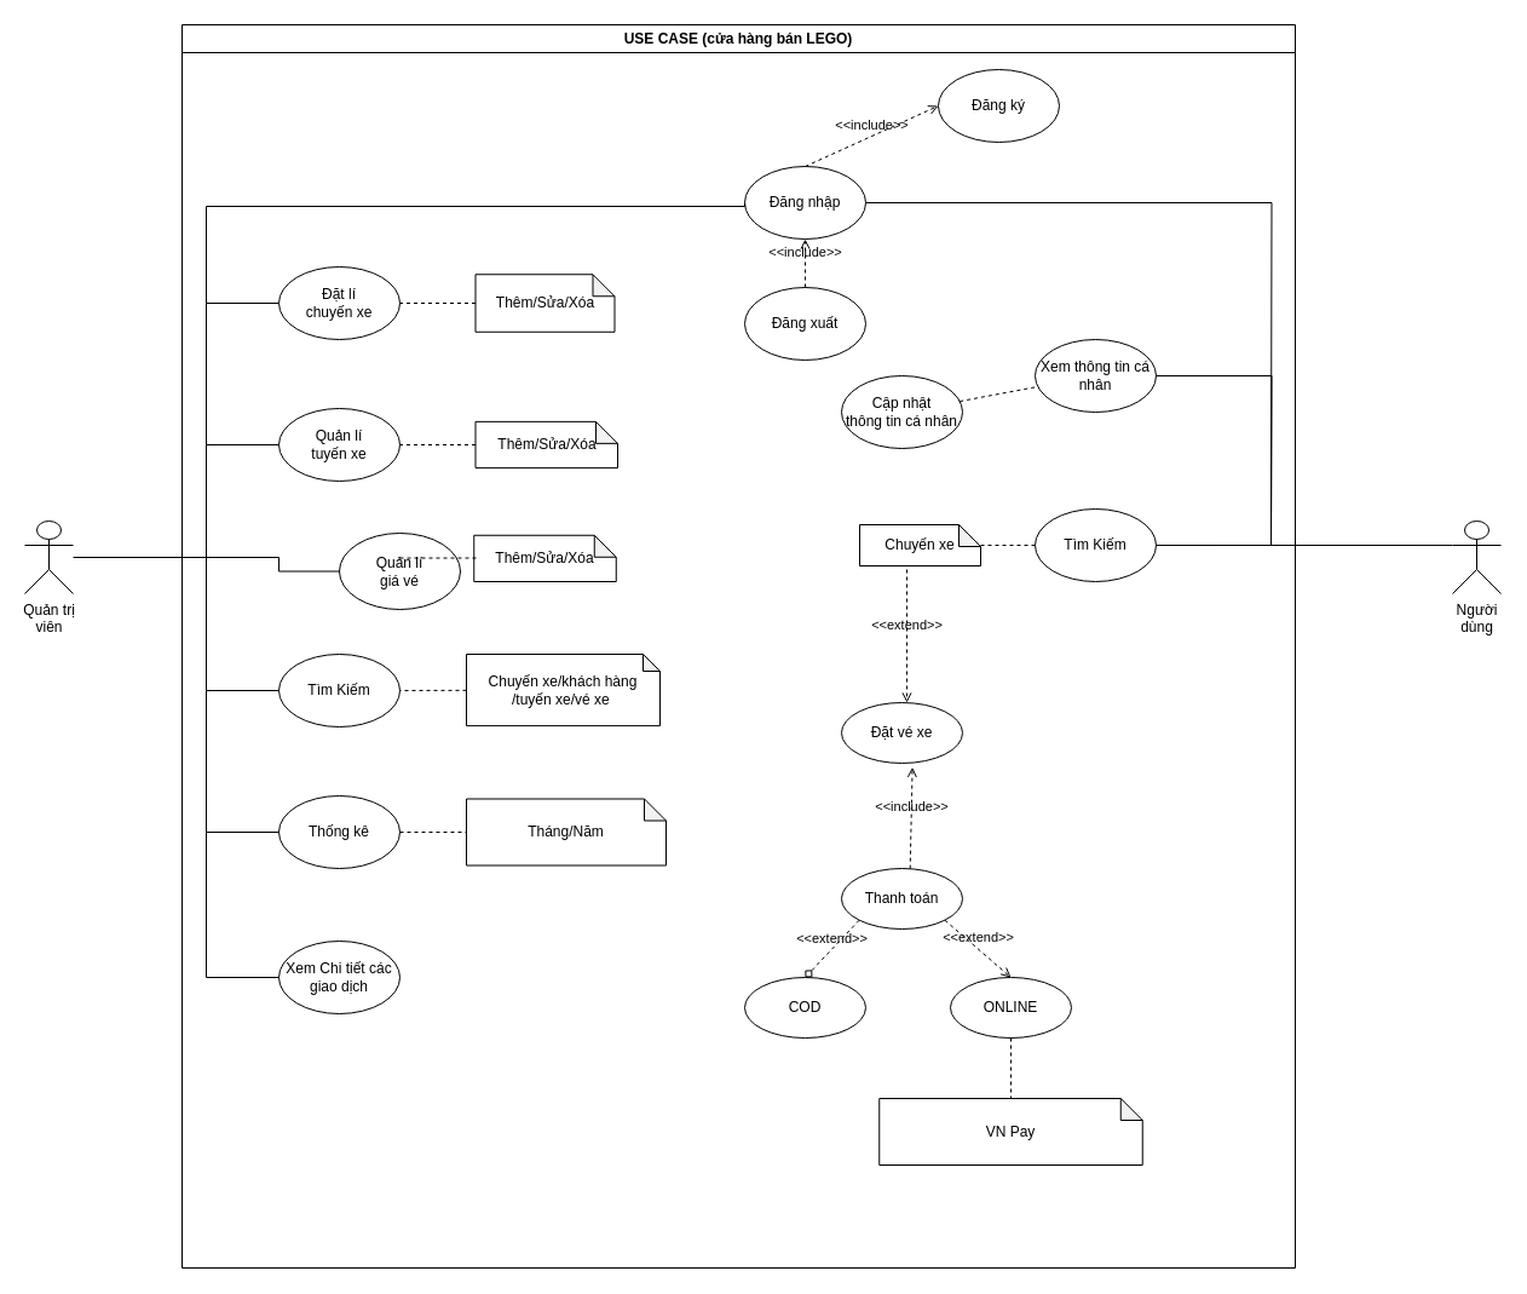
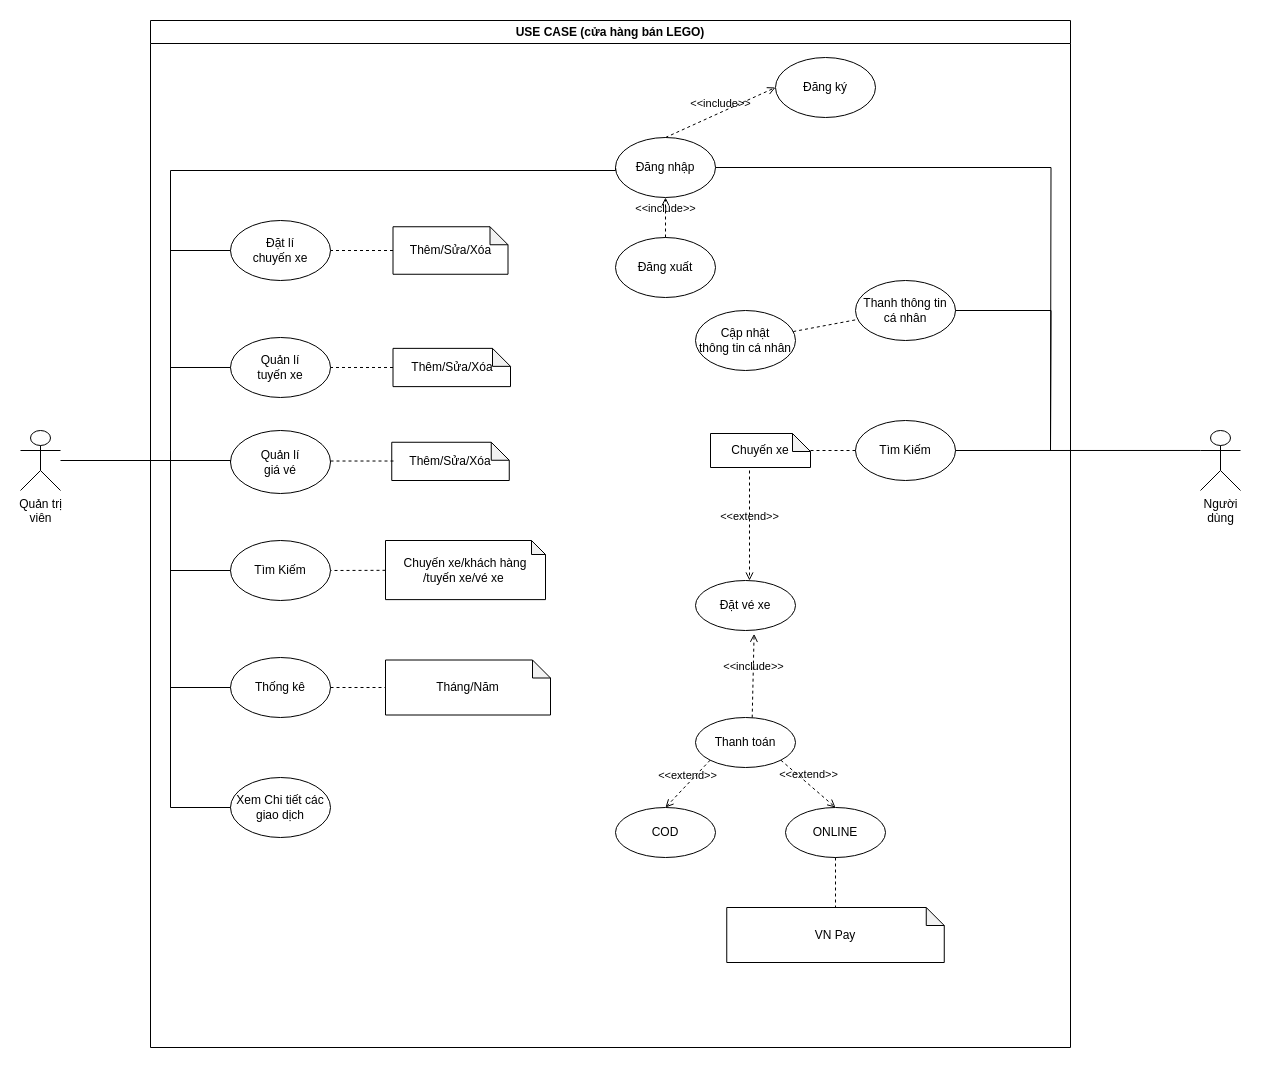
  <mxCell id="0" />
  <mxCell id="1" parent="0" />
  <mxCell id="2" value="USE CASE (cửa hàng bán LEGO)" style="swimlane;whiteSpace=wrap;html=1;startSize=23;" parent="1" vertex="1"><mxGeometry x="150" y="20" width="920" height="1027" as="geometry" /></mxCell>
  <mxCell id="3" value="Đặt lí&lt;br&gt;chuyến xe" style="ellipse;whiteSpace=wrap;html=1;" parent="2" vertex="1"><mxGeometry x="80" y="200" width="100" height="60" as="geometry" /></mxCell>
  <mxCell id="4" value="Thống kê" style="ellipse;whiteSpace=wrap;html=1;" parent="2" vertex="1"><mxGeometry x="80" y="637" width="100" height="60" as="geometry" /></mxCell>
  <mxCell id="5" value="Quản lí&lt;br&gt;tuyến xe" style="ellipse;whiteSpace=wrap;html=1;" parent="2" vertex="1"><mxGeometry x="80" y="316.99" width="100" height="60" as="geometry" /></mxCell>
  <mxCell id="6" value="Đăng nhập" style="ellipse;whiteSpace=wrap;html=1;" parent="2" vertex="1"><mxGeometry x="465" y="117" width="100" height="60" as="geometry" /></mxCell>
  <mxCell id="7" value="Đăng ký" style="ellipse;whiteSpace=wrap;html=1;" parent="2" vertex="1"><mxGeometry x="625" y="37" width="100" height="60" as="geometry" /></mxCell>
- <mxCell id="8" value="Xem thông tin cá nhân" style="ellipse;whiteSpace=wrap;html=1;" parent="2" vertex="1"><mxGeometry x="705" y="260" width="100" height="60" as="geometry" /></mxCell>
+ <mxCell id="8" value="Thanh thông tin cá nhân" style="ellipse;whiteSpace=wrap;html=1;" parent="2" vertex="1"><mxGeometry x="705" y="260" width="100" height="60" as="geometry" /></mxCell>
  <mxCell id="9" value="Đăng xuất" style="ellipse;whiteSpace=wrap;html=1;" parent="2" vertex="1"><mxGeometry x="465" y="217" width="100" height="60" as="geometry" /></mxCell>
  <mxCell id="10" value="Tìm Kiếm" style="ellipse;whiteSpace=wrap;html=1;" parent="2" vertex="1"><mxGeometry x="705" y="400" width="100" height="60" as="geometry" /></mxCell>
  <mxCell id="11" value="Thêm/Sửa/Xóa" style="shape=note;whiteSpace=wrap;html=1;backgroundOutline=1;darkOpacity=0.05;size=18;" parent="2" vertex="1"><mxGeometry x="242.5" y="327.87" width="117.5" height="38.25" as="geometry" /></mxCell>
  <mxCell id="12" value="" style="endArrow=none;dashed=1;html=1;rounded=0;entryX=1;entryY=0.5;entryDx=0;entryDy=0;exitX=0;exitY=0.5;exitDx=0;exitDy=0;exitPerimeter=0;" parent="2" source="11" target="5" edge="1"><mxGeometry width="50" height="50" relative="1" as="geometry"><mxPoint x="120" y="530" as="sourcePoint" /><mxPoint x="170" y="480" as="targetPoint" /></mxGeometry></mxCell>
  <mxCell id="13" value="Thêm/Sửa/Xóa" style="shape=note;whiteSpace=wrap;html=1;backgroundOutline=1;darkOpacity=0.05;size=18;" parent="2" vertex="1"><mxGeometry x="242.5" y="206.25" width="115" height="47.5" as="geometry" /></mxCell>
  <mxCell id="14" value="" style="endArrow=none;dashed=1;html=1;rounded=0;exitX=0;exitY=0.5;exitDx=0;exitDy=0;exitPerimeter=0;entryX=1;entryY=0.5;entryDx=0;entryDy=0;" parent="2" source="13" target="3" edge="1"><mxGeometry width="50" height="50" relative="1" as="geometry"><mxPoint x="215" y="455" as="sourcePoint" /><mxPoint x="145" y="267" as="targetPoint" /></mxGeometry></mxCell>
  <mxCell id="15" value="&amp;lt;&amp;lt;include&amp;gt;&amp;gt;" style="html=1;verticalAlign=bottom;labelBackgroundColor=none;endArrow=open;endFill=0;dashed=1;rounded=0;entryX=0;entryY=0.5;entryDx=0;entryDy=0;exitX=0.5;exitY=0;exitDx=0;exitDy=0;" parent="2" source="6" target="7" edge="1"><mxGeometry width="160" relative="1" as="geometry"><mxPoint x="435" y="197" as="sourcePoint" /><mxPoint x="595" y="197" as="targetPoint" /></mxGeometry></mxCell>
  <mxCell id="16" value="&amp;lt;&amp;lt;include&amp;gt;&amp;gt;" style="html=1;verticalAlign=bottom;labelBackgroundColor=none;endArrow=open;endFill=0;dashed=1;rounded=0;exitX=0.5;exitY=0;exitDx=0;exitDy=0;entryX=0.5;entryY=1;entryDx=0;entryDy=0;" parent="2" source="9" target="6" edge="1"><mxGeometry width="160" relative="1" as="geometry"><mxPoint x="560" y="136" as="sourcePoint" /><mxPoint x="575" y="207" as="targetPoint" /></mxGeometry></mxCell>
  <mxCell id="17" value="Chuyến xe" style="shape=note;whiteSpace=wrap;html=1;backgroundOutline=1;darkOpacity=0.05;size=18;" parent="2" vertex="1"><mxGeometry x="560" y="413" width="100" height="34" as="geometry" /></mxCell>
  <mxCell id="18" value="Thanh toán" style="ellipse;whiteSpace=wrap;html=1;" parent="2" vertex="1"><mxGeometry x="545" y="697" width="100" height="50" as="geometry" /></mxCell>
  <mxCell id="19" value="COD" style="ellipse;whiteSpace=wrap;html=1;" parent="2" vertex="1"><mxGeometry x="465" y="787" width="100" height="50" as="geometry" /></mxCell>
  <mxCell id="20" value="ONLINE" style="ellipse;whiteSpace=wrap;html=1;" parent="2" vertex="1"><mxGeometry x="635" y="787" width="100" height="50" as="geometry" /></mxCell>
  <mxCell id="21" value="VN Pay" style="shape=note;whiteSpace=wrap;html=1;backgroundOutline=1;darkOpacity=0.05;size=18;" parent="2" vertex="1"><mxGeometry x="576.25" y="887" width="217.5" height="55" as="geometry" /></mxCell>
  <mxCell id="22" value="" style="endArrow=none;dashed=1;html=1;rounded=0;entryX=0.5;entryY=0;entryDx=0;entryDy=0;entryPerimeter=0;exitX=0.5;exitY=1;exitDx=0;exitDy=0;" parent="2" source="20" target="21" edge="1"><mxGeometry width="50" height="50" relative="1" as="geometry"><mxPoint x="645" y="837" as="sourcePoint" /><mxPoint x="435" y="697" as="targetPoint" /></mxGeometry></mxCell>
  <mxCell id="23" value="Xem Chi tiết các giao dịch" style="ellipse;whiteSpace=wrap;html=1;" parent="2" vertex="1"><mxGeometry x="80" y="757" width="100" height="60" as="geometry" /></mxCell>
- <mxCell id="24" value="&amp;lt;&amp;lt;extend&amp;gt;&amp;gt;" style="html=1;verticalAlign=bottom;labelBackgroundColor=none;endArrow=diamond;endFill=0;dashed=1;rounded=0;entryX=0.5;entryY=0;entryDx=0;entryDy=0;exitX=0;exitY=1;exitDx=0;exitDy=0;" parent="2" source="18" target="19" edge="1"><mxGeometry width="160" relative="1" as="geometry"><mxPoint x="745" y="707" as="sourcePoint" /><mxPoint x="805" y="779" as="targetPoint" /></mxGeometry></mxCell>
+ <mxCell id="24" value="&amp;lt;&amp;lt;extend&amp;gt;&amp;gt;" style="html=1;verticalAlign=bottom;labelBackgroundColor=none;endArrow=open;endFill=0;dashed=1;rounded=0;entryX=0.5;entryY=0;entryDx=0;entryDy=0;exitX=0;exitY=1;exitDx=0;exitDy=0;" parent="2" source="18" target="19" edge="1"><mxGeometry width="160" relative="1" as="geometry"><mxPoint x="745" y="707" as="sourcePoint" /><mxPoint x="805" y="779" as="targetPoint" /></mxGeometry></mxCell>
  <mxCell id="25" value="&amp;lt;&amp;lt;extend&amp;gt;&amp;gt;" style="html=1;verticalAlign=bottom;labelBackgroundColor=none;endArrow=open;endFill=0;dashed=1;rounded=0;entryX=0.5;entryY=0;entryDx=0;entryDy=0;exitX=1;exitY=1;exitDx=0;exitDy=0;" parent="2" source="18" target="20" edge="1"><mxGeometry width="160" relative="1" as="geometry"><mxPoint x="735" y="707" as="sourcePoint" /><mxPoint x="795" y="779" as="targetPoint" /></mxGeometry></mxCell>
  <mxCell id="26" value="Tháng/Năm" style="shape=note;whiteSpace=wrap;html=1;backgroundOutline=1;darkOpacity=0.05;size=18;" parent="2" vertex="1"><mxGeometry x="235" y="639.5" width="165" height="55" as="geometry" /></mxCell>
  <mxCell id="27" value="" style="endArrow=none;dashed=1;html=1;rounded=0;exitX=1;exitY=0.5;exitDx=0;exitDy=0;entryX=0;entryY=0.5;entryDx=0;entryDy=0;entryPerimeter=0;" parent="2" source="4" target="26" edge="1"><mxGeometry width="50" height="50" relative="1" as="geometry"><mxPoint x="215" y="467" as="sourcePoint" /><mxPoint x="265" y="417" as="targetPoint" /></mxGeometry></mxCell>
  <mxCell id="28" value="Đặt vé xe" style="ellipse;whiteSpace=wrap;html=1;" parent="2" vertex="1"><mxGeometry x="545" y="560" width="100" height="50" as="geometry" /></mxCell>
  <mxCell id="29" value="&amp;lt;&amp;lt;include&amp;gt;&amp;gt;" style="html=1;verticalAlign=bottom;labelBackgroundColor=none;endArrow=open;endFill=0;dashed=1;rounded=0;exitX=0.567;exitY=0.003;exitDx=0;exitDy=0;exitPerimeter=0;entryX=0.586;entryY=1.067;entryDx=0;entryDy=0;entryPerimeter=0;" parent="2" source="18" target="28" edge="1"><mxGeometry width="160" relative="1" as="geometry"><mxPoint x="611.62" y="684.56" as="sourcePoint" /><mxPoint x="599.997" y="600.003" as="targetPoint" /></mxGeometry></mxCell>
  <mxCell id="30" value="Cập nhật&lt;br&gt;thông tin cá nhân" style="ellipse;whiteSpace=wrap;html=1;" vertex="1" parent="2"><mxGeometry x="545" y="290" width="100" height="60" as="geometry" /></mxCell>
  <mxCell id="31" value="" style="endArrow=none;html=1;rounded=0;exitX=1;exitY=0.5;exitDx=0;exitDy=0;edgeStyle=orthogonalEdgeStyle;" edge="1" parent="2" source="8"><mxGeometry width="50" height="50" relative="1" as="geometry"><mxPoint x="860" y="425" as="sourcePoint" /><mxPoint x="900" y="430" as="targetPoint" /></mxGeometry></mxCell>
  <mxCell id="32" value="" style="endArrow=none;html=1;rounded=0;edgeStyle=orthogonalEdgeStyle;" edge="1" parent="2" source="6"><mxGeometry width="50" height="50" relative="1" as="geometry"><mxPoint x="725" y="137" as="sourcePoint" /><mxPoint x="900" y="430" as="targetPoint" /></mxGeometry></mxCell>
  <mxCell id="33" value="" style="endArrow=none;html=1;rounded=0;edgeStyle=orthogonalEdgeStyle;exitX=0;exitY=0.5;exitDx=0;exitDy=0;" edge="1" parent="2" source="3"><mxGeometry width="50" height="50" relative="1" as="geometry"><mxPoint x="90" y="470" as="sourcePoint" /><mxPoint x="20" y="430" as="targetPoint" /><Array as="points"><mxPoint x="20" y="230" /></Array></mxGeometry></mxCell>
  <mxCell id="34" value="" style="endArrow=none;html=1;rounded=0;edgeStyle=orthogonalEdgeStyle;entryX=0;entryY=0.5;entryDx=0;entryDy=0;" edge="1" parent="2" target="4"><mxGeometry width="50" height="50" relative="1" as="geometry"><mxPoint x="20" y="430" as="sourcePoint" /><mxPoint x="30" y="603" as="targetPoint" /><Array as="points"><mxPoint x="20" y="667" /></Array></mxGeometry></mxCell>
  <mxCell id="35" value="" style="endArrow=none;html=1;rounded=0;edgeStyle=orthogonalEdgeStyle;" edge="1" parent="2" target="23"><mxGeometry width="50" height="50" relative="1" as="geometry"><mxPoint x="20" y="430" as="sourcePoint" /><mxPoint x="60" y="786.97" as="targetPoint" /><Array as="points"><mxPoint x="20" y="787" /></Array></mxGeometry></mxCell>
  <mxCell id="36" value="" style="endArrow=none;html=1;rounded=0;edgeStyle=orthogonalEdgeStyle;exitX=0;exitY=0.5;exitDx=0;exitDy=0;" edge="1" parent="2" source="6"><mxGeometry width="50" height="50" relative="1" as="geometry"><mxPoint x="80" y="150" as="sourcePoint" /><mxPoint x="20" y="350" as="targetPoint" /><Array as="points"><mxPoint x="465" y="150" /><mxPoint x="20" y="150" /></Array></mxGeometry></mxCell>
- <mxCell id="37" value="Quản lí&lt;br&gt;giá vé" style="ellipse;whiteSpace=wrap;html=1;" vertex="1" parent="2"><mxGeometry x="130" y="420" width="100" height="63.01" as="geometry" /></mxCell>
+ <mxCell id="37" value="Quản lí&lt;br&gt;giá vé" style="ellipse;whiteSpace=wrap;html=1;" vertex="1" parent="2"><mxGeometry x="80" y="410" width="100" height="63.01" as="geometry" /></mxCell>
  <mxCell id="38" value="Thêm/Sửa/Xóa" style="shape=note;whiteSpace=wrap;html=1;backgroundOutline=1;darkOpacity=0.05;size=18;" vertex="1" parent="2"><mxGeometry x="241.25" y="421.75" width="117.5" height="38.25" as="geometry" /></mxCell>
  <mxCell id="39" value="" style="endArrow=none;dashed=1;html=1;rounded=0;entryX=1;entryY=0.5;entryDx=0;entryDy=0;exitX=0;exitY=0.5;exitDx=0;exitDy=0;exitPerimeter=0;" edge="1" parent="2"><mxGeometry width="50" height="50" relative="1" as="geometry"><mxPoint x="243" y="440.53" as="sourcePoint" /><mxPoint x="180" y="440.53" as="targetPoint" /></mxGeometry></mxCell>
  <mxCell id="40" value="" style="endArrow=none;dashed=1;html=1;rounded=0;" edge="1" parent="2" source="10" target="17"><mxGeometry width="50" height="50" relative="1" as="geometry"><mxPoint x="690" y="430" as="sourcePoint" /><mxPoint x="645" y="429.66" as="targetPoint" /></mxGeometry></mxCell>
  <mxCell id="41" value="Tìm Kiếm" style="ellipse;whiteSpace=wrap;html=1;" vertex="1" parent="2"><mxGeometry x="80" y="520" width="100" height="60" as="geometry" /></mxCell>
  <mxCell id="42" value="" style="endArrow=none;html=1;rounded=0;edgeStyle=orthogonalEdgeStyle;exitX=0;exitY=0.5;exitDx=0;exitDy=0;" edge="1" parent="2"><mxGeometry width="50" height="50" relative="1" as="geometry"><mxPoint x="80" y="550" as="sourcePoint" /><mxPoint x="20" y="633" as="targetPoint" /><Array as="points"><mxPoint x="20" y="550" /></Array></mxGeometry></mxCell>
  <mxCell id="43" value="Chuyến xe/khách hàng /tuyến xe/vé xe&amp;nbsp;" style="shape=note;whiteSpace=wrap;html=1;backgroundOutline=1;darkOpacity=0.05;size=14;" vertex="1" parent="2"><mxGeometry x="235" y="520" width="160" height="59.12" as="geometry" /></mxCell>
  <mxCell id="44" value="" style="endArrow=none;dashed=1;html=1;rounded=0;" edge="1" parent="2" source="43" target="41"><mxGeometry width="50" height="50" relative="1" as="geometry"><mxPoint x="230" y="550" as="sourcePoint" /><mxPoint x="180" y="549.27" as="targetPoint" /></mxGeometry></mxCell>
  <mxCell id="45" value="" style="endArrow=none;dashed=1;html=1;rounded=0;" edge="1" parent="2" source="30" target="8"><mxGeometry width="50" height="50" relative="1" as="geometry"><mxPoint x="645" y="319.71" as="sourcePoint" /><mxPoint x="700" y="319.71" as="targetPoint" /></mxGeometry></mxCell>
  <mxCell id="46" value="&amp;lt;&amp;lt;extend&amp;gt;&amp;gt;" style="html=1;verticalAlign=bottom;labelBackgroundColor=none;endArrow=open;endFill=0;dashed=1;rounded=0;" edge="1" parent="2"><mxGeometry width="160" relative="1" as="geometry"><mxPoint x="599" y="450" as="sourcePoint" /><mxPoint x="599" y="560" as="targetPoint" /></mxGeometry></mxCell>
  <mxCell id="47" value="Quản trị&lt;br&gt;viên" style="shape=umlActor;verticalLabelPosition=bottom;verticalAlign=top;html=1;outlineConnect=0;" parent="1" vertex="1"><mxGeometry x="20" y="430" width="40" height="60" as="geometry" /></mxCell>
  <mxCell id="48" value="Người&lt;br&gt;dùng" style="shape=umlActor;verticalLabelPosition=bottom;verticalAlign=top;html=1;outlineConnect=0;" parent="1" vertex="1"><mxGeometry x="1200" y="430" width="40" height="60" as="geometry" /></mxCell>
  <mxCell id="49" value="" style="endArrow=none;html=1;rounded=0;exitX=1;exitY=0.5;exitDx=0;exitDy=0;entryX=0;entryY=0.333;entryDx=0;entryDy=0;entryPerimeter=0;" parent="1" source="10" target="48" edge="1"><mxGeometry width="50" height="50" relative="1" as="geometry"><mxPoint x="790" y="449.41" as="sourcePoint" /><mxPoint x="1150" y="300" as="targetPoint" /></mxGeometry></mxCell>
  <mxCell id="50" value="" style="endArrow=none;html=1;rounded=0;edgeStyle=orthogonalEdgeStyle;exitX=0;exitY=0.5;exitDx=0;exitDy=0;" edge="1" parent="1" source="5"><mxGeometry width="50" height="50" relative="1" as="geometry"><mxPoint x="40" y="350" as="sourcePoint" /><mxPoint x="170" y="450" as="targetPoint" /><Array as="points"><mxPoint x="170" y="367" /></Array></mxGeometry></mxCell>
  <mxCell id="51" value="" style="endArrow=none;html=1;rounded=0;edgeStyle=orthogonalEdgeStyle;exitX=0;exitY=0.5;exitDx=0;exitDy=0;" edge="1" parent="1" source="37" target="47"><mxGeometry width="50" height="50" relative="1" as="geometry"><mxPoint x="170" y="460" as="sourcePoint" /><mxPoint x="80" y="500" as="targetPoint" /><Array as="points"><mxPoint x="230" y="460" /></Array></mxGeometry></mxCell>
